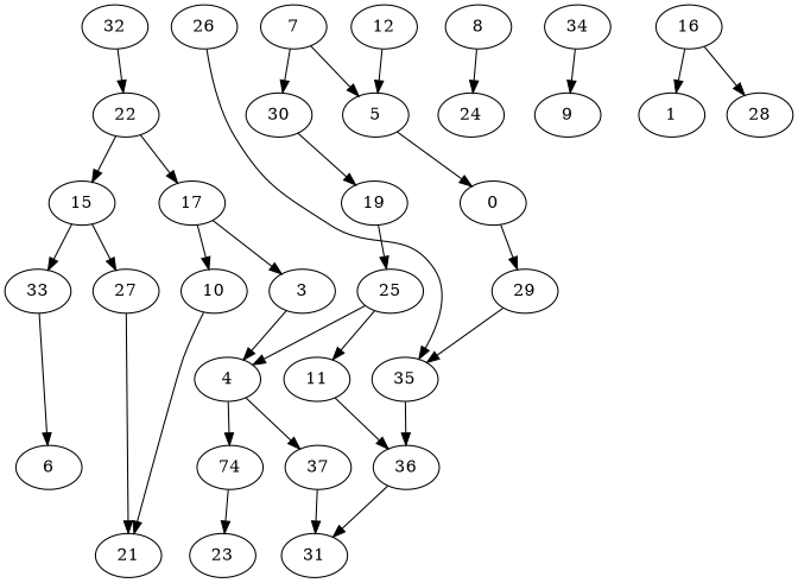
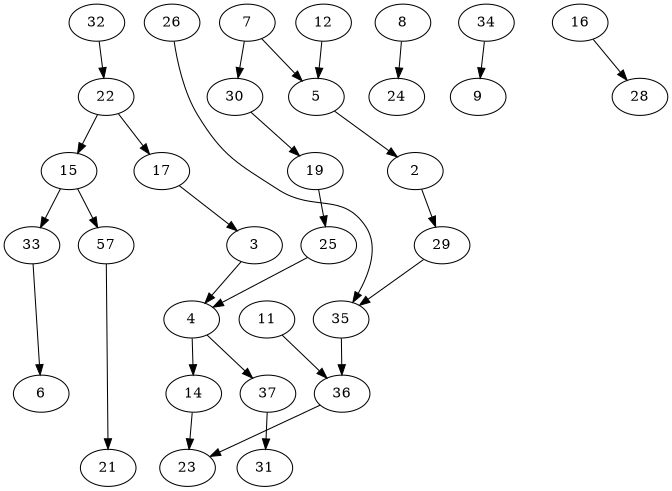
  digraph {
    edge [weight=0]
-   0
+   0 [label=2]
    29
    35
    3
    4
-   14 [label=74]
+   14
    37
    23
    31
    5
    7
    30
    19
    8
    24
-   10
    21
    11
    36
    12
    34
    9
    15
-   27
+   27 [label=57]
    33
    6
    16
-   1
    28
    17
    25
    26
    22
    32
    0 -> 29
    29 -> 35
    35 -> 36
    3 -> 4
    4 -> 14
    4 -> 37
    14 -> 23
    37 -> 31
    5 -> 0
    7 -> 5
    7 -> 30
    30 -> 19
    19 -> 25
    8 -> 24
-   10 -> 21
    11 -> 36
-   36 -> 31
+   36 -> 23
    12 -> 5
    34 -> 9
    15 -> 27
    15 -> 33
    27 -> 21
    33 -> 6
-   16 -> 1
    16 -> 28
    17 -> 3
-   17 -> 10
    25 -> 4
-   25 -> 11
    26 -> 35
    22 -> 15
    22 -> 17
    32 -> 22
  }
